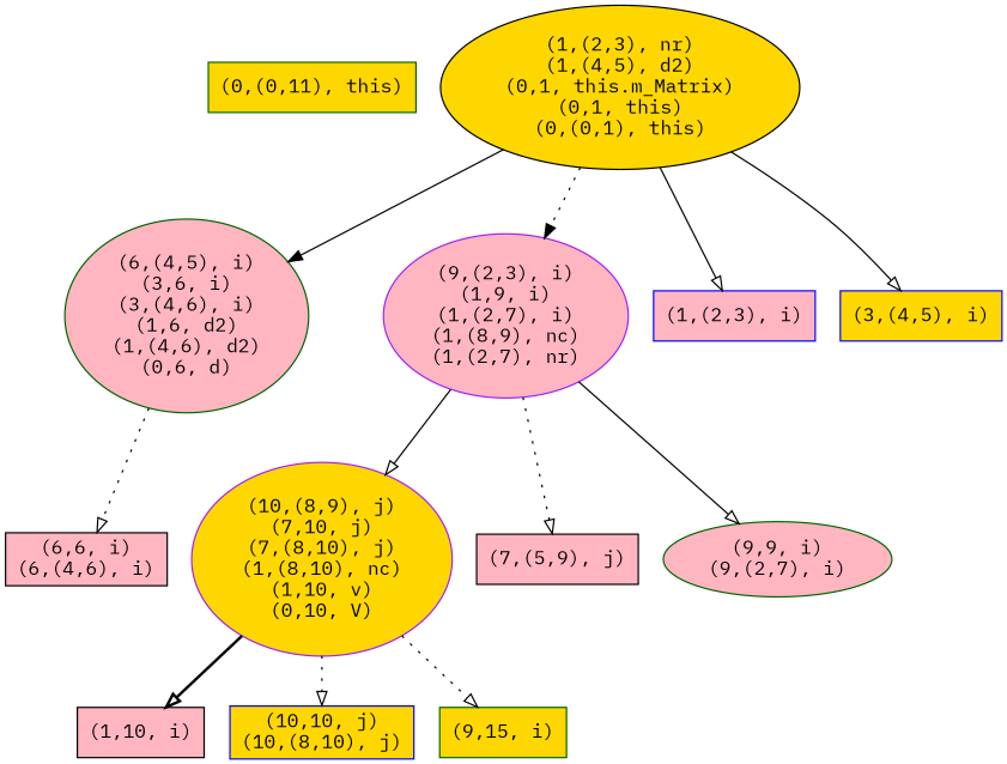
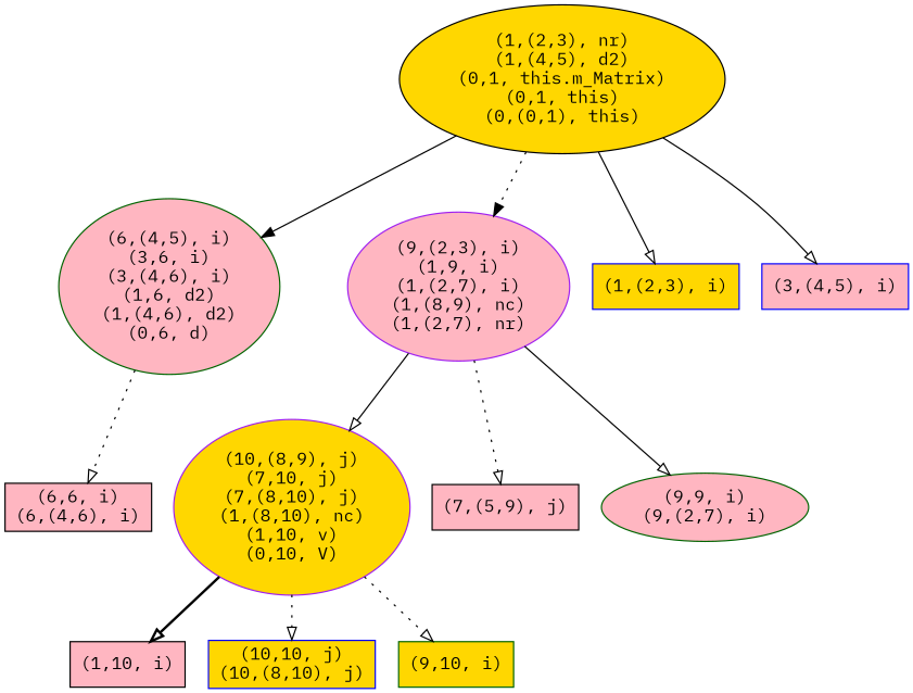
  digraph {
    fontname="IBM Plex Mono"
    node [color=darkgreen fillcolor=lightpink fontname="IBM Plex Mono" shape=box style=filled]
    edge [arrowhead=onormal fontname="IBM Plex Mono" style=dotted]
-   n1 [fillcolor=gold label="(0,(0,11), this)"]
    n2 [color=black label="(1,10, i)"]
    n3 [color=blue fillcolor=gold label="(10,10, j)\n(10,(8,10), j)"]
-   n4 [fillcolor=gold label="(9,15, i)"]
+   n4 [fillcolor=gold label="(9,10, i)"]
    n5 [color=purple fillcolor=gold label="(10,(8,9), j)\n(7,10, j)\n(7,(8,10), j)\n(1,(8,10), nc)\n(1,10, v)\n(0,10, V)" shape=""]
    n6 [color=black label="(6,6, i)\n(6,(4,6), i)"]
    n7 [label="(6,(4,5), i)\n(3,6, i)\n(3,(4,6), i)\n(1,6, d2)\n(1,(4,6), d2)\n(0,6, d)" shape=""]
    n8 [color=black label="(7,(5,9), j)"]
    n9 [label="(9,9, i)\n(9,(2,7), i)" shape=""]
    n10 [color=purple label="(9,(2,3), i)\n(1,9, i)\n(1,(2,7), i)\n(1,(8,9), nc)\n(1,(2,7), nr)" shape=""]
-   n11 [color=blue label="(1,(2,3), i)"]
-   n12 [color=blue fillcolor=gold label="(3,(4,5), i)"]
+   n11 [color=blue fillcolor=gold label="(1,(2,3), i)"]
+   n12 [color=blue label="(3,(4,5), i)"]
    n13 [color=black fillcolor=gold label="(1,(2,3), nr)\n(1,(4,5), d2)\n(0,1, this.m_Matrix)\n(0,1, this)\n(0,(0,1), this)" shape=""]
    n5 -> n2 [style=bold]
    n5 -> n3
    n5 -> n4
    n7 -> n6
    n10 -> n5 [style=solid]
    n10 -> n8
    n10 -> n9 [style=solid]
    n13 -> n7 [arrowhead=normal style=solid]
    n13 -> n10 [arrowhead=normal]
    n13 -> n11 [style=solid]
    n13 -> n12 [style=solid]
  }
